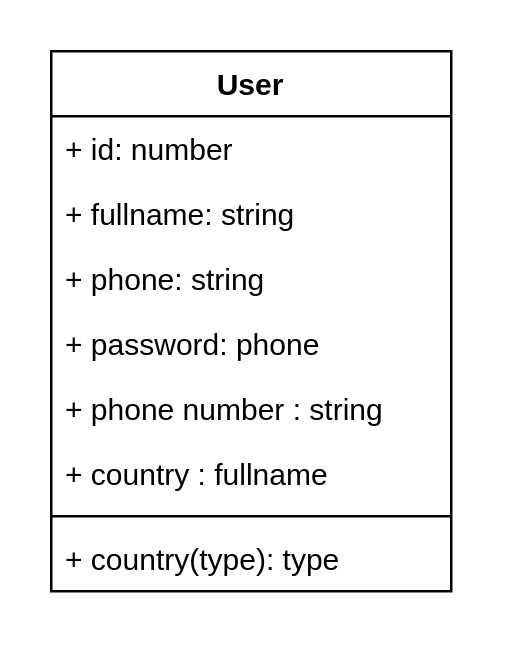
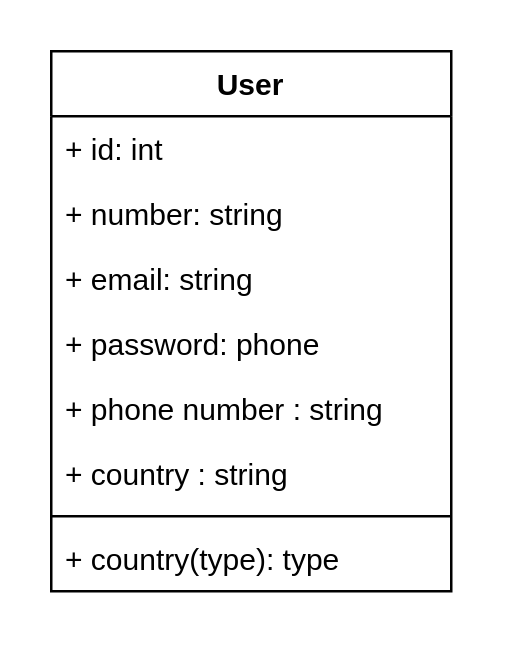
  <mxCell id="0" />
  <mxCell id="1" parent="0" />
  <mxCell id="2" value="User" style="swimlane;fontStyle=1;align=center;verticalAlign=top;childLayout=stackLayout;horizontal=1;startSize=26;horizontalStack=0;resizeParent=1;resizeParentMax=0;resizeLast=0;collapsible=1;marginBottom=0;" vertex="1" parent="1"><mxGeometry x="20" y="20" width="160" height="216" as="geometry" /></mxCell>
- <mxCell id="3" value="+ id: number" style="text;strokeColor=none;fillColor=none;align=left;verticalAlign=top;spacingLeft=4;spacingRight=4;overflow=hidden;rotatable=0;points=[[0,0.5],[1,0.5]];portConstraint=eastwest;" vertex="1" parent="2"><mxGeometry y="26" width="160" height="26" as="geometry" /></mxCell>
- <mxCell id="4" value="+ fullname: string" style="text;strokeColor=none;fillColor=none;align=left;verticalAlign=top;spacingLeft=4;spacingRight=4;overflow=hidden;rotatable=0;points=[[0,0.5],[1,0.5]];portConstraint=eastwest;" vertex="1" parent="2"><mxGeometry y="52" width="160" height="26" as="geometry" /></mxCell>
- <mxCell id="5" value="+ phone: string" style="text;strokeColor=none;fillColor=none;align=left;verticalAlign=top;spacingLeft=4;spacingRight=4;overflow=hidden;rotatable=0;points=[[0,0.5],[1,0.5]];portConstraint=eastwest;" vertex="1" parent="2"><mxGeometry y="78" width="160" height="26" as="geometry" /></mxCell>
+ <mxCell id="3" value="+ id: int" style="text;strokeColor=none;fillColor=none;align=left;verticalAlign=top;spacingLeft=4;spacingRight=4;overflow=hidden;rotatable=0;points=[[0,0.5],[1,0.5]];portConstraint=eastwest;" vertex="1" parent="2"><mxGeometry y="26" width="160" height="26" as="geometry" /></mxCell>
+ <mxCell id="4" value="+ number: string" style="text;strokeColor=none;fillColor=none;align=left;verticalAlign=top;spacingLeft=4;spacingRight=4;overflow=hidden;rotatable=0;points=[[0,0.5],[1,0.5]];portConstraint=eastwest;" vertex="1" parent="2"><mxGeometry y="52" width="160" height="26" as="geometry" /></mxCell>
+ <mxCell id="5" value="+ email: string" style="text;strokeColor=none;fillColor=none;align=left;verticalAlign=top;spacingLeft=4;spacingRight=4;overflow=hidden;rotatable=0;points=[[0,0.5],[1,0.5]];portConstraint=eastwest;" vertex="1" parent="2"><mxGeometry y="78" width="160" height="26" as="geometry" /></mxCell>
  <mxCell id="6" value="+ password: phone" style="text;strokeColor=none;fillColor=none;align=left;verticalAlign=top;spacingLeft=4;spacingRight=4;overflow=hidden;rotatable=0;points=[[0,0.5],[1,0.5]];portConstraint=eastwest;" vertex="1" parent="2"><mxGeometry y="104" width="160" height="26" as="geometry" /></mxCell>
  <mxCell id="7" value="+ phone number : string" style="text;strokeColor=none;fillColor=none;align=left;verticalAlign=top;spacingLeft=4;spacingRight=4;overflow=hidden;rotatable=0;points=[[0,0.5],[1,0.5]];portConstraint=eastwest;" vertex="1" parent="2"><mxGeometry y="130" width="160" height="26" as="geometry" /></mxCell>
- <mxCell id="8" value="+ country : fullname" style="text;strokeColor=none;fillColor=none;align=left;verticalAlign=top;spacingLeft=4;spacingRight=4;overflow=hidden;rotatable=0;points=[[0,0.5],[1,0.5]];portConstraint=eastwest;" vertex="1" parent="2"><mxGeometry y="156" width="160" height="26" as="geometry" /></mxCell>
+ <mxCell id="8" value="+ country : string" style="text;strokeColor=none;fillColor=none;align=left;verticalAlign=top;spacingLeft=4;spacingRight=4;overflow=hidden;rotatable=0;points=[[0,0.5],[1,0.5]];portConstraint=eastwest;" vertex="1" parent="2"><mxGeometry y="156" width="160" height="26" as="geometry" /></mxCell>
  <mxCell id="9" value="" style="line;strokeWidth=1;fillColor=none;align=left;verticalAlign=middle;spacingTop=-1;spacingLeft=3;spacingRight=3;rotatable=0;labelPosition=right;points=[];portConstraint=eastwest;" vertex="1" parent="2"><mxGeometry y="182" width="160" height="8" as="geometry" /></mxCell>
  <mxCell id="10" value="+ country(type): type" style="text;strokeColor=none;fillColor=none;align=left;verticalAlign=top;spacingLeft=4;spacingRight=4;overflow=hidden;rotatable=0;points=[[0,0.5],[1,0.5]];portConstraint=eastwest;" vertex="1" parent="2"><mxGeometry y="190" width="160" height="26" as="geometry" /></mxCell>
